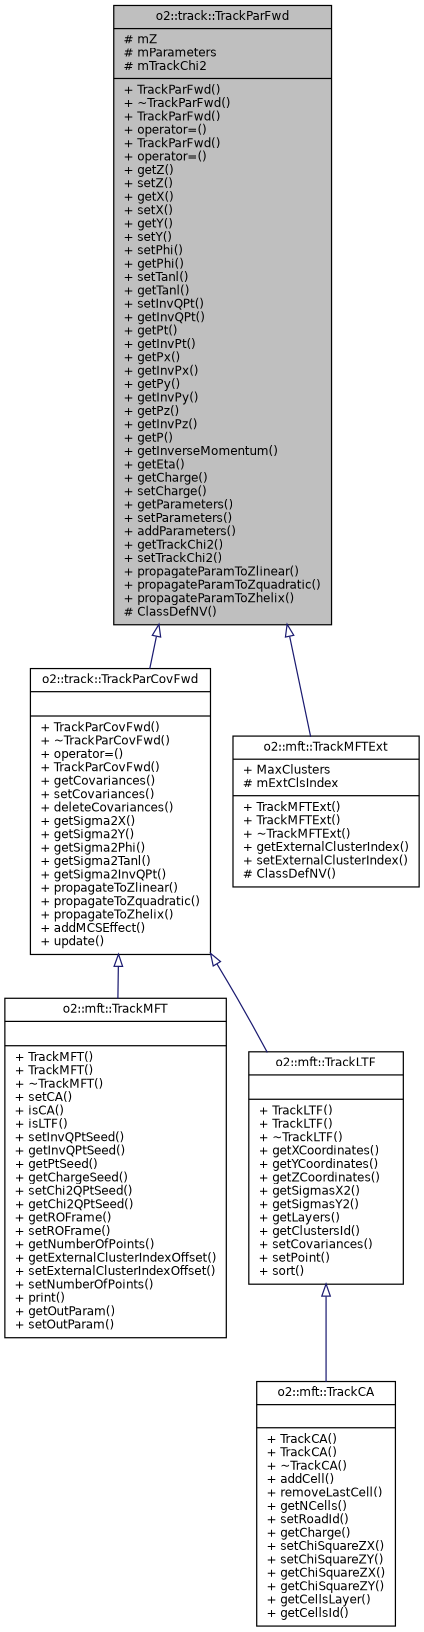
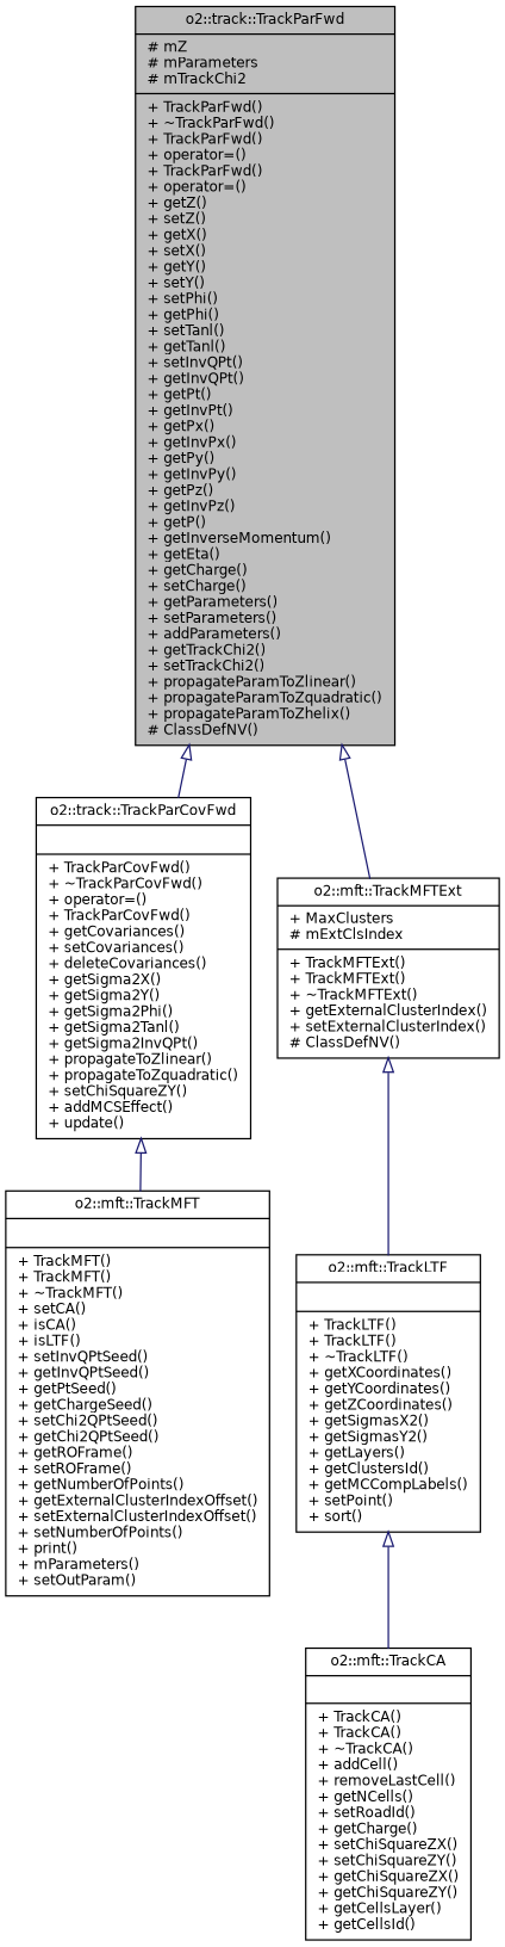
  digraph {
    node [color=black fontname=Helvetica fontsize=10 shape=record]
    edge [arrowtail=onormal color=midnightblue dir=back fontname=Helvetica fontsize=10 labelfontname=Helvetica labelfontsize=10 style=solid]
    n1 [fillcolor=grey75 fontcolor=black height=0.2 label="{o2::track::TrackParFwd\n|# mZ\l# mParameters\l# mTrackChi2\l|+ TrackParFwd()\l+ ~TrackParFwd()\l+ TrackParFwd()\l+ operator=()\l+ TrackParFwd()\l+ operator=()\l+ getZ()\l+ setZ()\l+ getX()\l+ setX()\l+ getY()\l+ setY()\l+ setPhi()\l+ getPhi()\l+ setTanl()\l+ getTanl()\l+ setInvQPt()\l+ getInvQPt()\l+ getPt()\l+ getInvPt()\l+ getPx()\l+ getInvPx()\l+ getPy()\l+ getInvPy()\l+ getPz()\l+ getInvPz()\l+ getP()\l+ getInverseMomentum()\l+ getEta()\l+ getCharge()\l+ setCharge()\l+ getParameters()\l+ setParameters()\l+ addParameters()\l+ getTrackChi2()\l+ setTrackChi2()\l+ propagateParamToZlinear()\l+ propagateParamToZquadratic()\l+ propagateParamToZhelix()\l# ClassDefNV()\l}" style=filled width=0.4]
-   n2 [height=0.2 label="{o2::track::TrackParCovFwd\n||+ TrackParCovFwd()\l+ ~TrackParCovFwd()\l+ operator=()\l+ TrackParCovFwd()\l+ getCovariances()\l+ setCovariances()\l+ deleteCovariances()\l+ getSigma2X()\l+ getSigma2Y()\l+ getSigma2Phi()\l+ getSigma2Tanl()\l+ getSigma2InvQPt()\l+ propagateToZlinear()\l+ propagateToZquadratic()\l+ propagateToZhelix()\l+ addMCSEffect()\l+ update()\l}" width=0.4]
+   n2 [height=0.2 label="{o2::track::TrackParCovFwd\n||+ TrackParCovFwd()\l+ ~TrackParCovFwd()\l+ operator=()\l+ TrackParCovFwd()\l+ getCovariances()\l+ setCovariances()\l+ deleteCovariances()\l+ getSigma2X()\l+ getSigma2Y()\l+ getSigma2Phi()\l+ getSigma2Tanl()\l+ getSigma2InvQPt()\l+ propagateToZlinear()\l+ propagateToZquadratic()\l+ setChiSquareZY()\l+ addMCSEffect()\l+ update()\l}" width=0.4]
    n3 [height=0.2 label="{o2::mft::TrackMFTExt\n|+ MaxClusters\l# mExtClsIndex\l|+ TrackMFTExt()\l+ TrackMFTExt()\l+ ~TrackMFTExt()\l+ getExternalClusterIndex()\l+ setExternalClusterIndex()\l# ClassDefNV()\l}" width=0.4]
-   n4 [height=0.2 label="{o2::mft::TrackMFT\n||+ TrackMFT()\l+ TrackMFT()\l+ ~TrackMFT()\l+ setCA()\l+ isCA()\l+ isLTF()\l+ setInvQPtSeed()\l+ getInvQPtSeed()\l+ getPtSeed()\l+ getChargeSeed()\l+ setChi2QPtSeed()\l+ getChi2QPtSeed()\l+ getROFrame()\l+ setROFrame()\l+ getNumberOfPoints()\l+ getExternalClusterIndexOffset()\l+ setExternalClusterIndexOffset()\l+ setNumberOfPoints()\l+ print()\l+ getOutParam()\l+ setOutParam()\l}" width=0.4]
-   n5 [height=0.2 label="{o2::mft::TrackLTF\n||+ TrackLTF()\l+ TrackLTF()\l+ ~TrackLTF()\l+ getXCoordinates()\l+ getYCoordinates()\l+ getZCoordinates()\l+ getSigmasX2()\l+ getSigmasY2()\l+ getLayers()\l+ getClustersId()\l+ setCovariances()\l+ setPoint()\l+ sort()\l}" width=0.4]
+   n4 [height=0.2 label="{o2::mft::TrackMFT\n||+ TrackMFT()\l+ TrackMFT()\l+ ~TrackMFT()\l+ setCA()\l+ isCA()\l+ isLTF()\l+ setInvQPtSeed()\l+ getInvQPtSeed()\l+ getPtSeed()\l+ getChargeSeed()\l+ setChi2QPtSeed()\l+ getChi2QPtSeed()\l+ getROFrame()\l+ setROFrame()\l+ getNumberOfPoints()\l+ getExternalClusterIndexOffset()\l+ setExternalClusterIndexOffset()\l+ setNumberOfPoints()\l+ print()\l+ mParameters()\l+ setOutParam()\l}" width=0.4]
+   n5 [height=0.2 label="{o2::mft::TrackLTF\n||+ TrackLTF()\l+ TrackLTF()\l+ ~TrackLTF()\l+ getXCoordinates()\l+ getYCoordinates()\l+ getZCoordinates()\l+ getSigmasX2()\l+ getSigmasY2()\l+ getLayers()\l+ getClustersId()\l+ getMCCompLabels()\l+ setPoint()\l+ sort()\l}" width=0.4]
    n6 [height=0.2 label="{o2::mft::TrackCA\n||+ TrackCA()\l+ TrackCA()\l+ ~TrackCA()\l+ addCell()\l+ removeLastCell()\l+ getNCells()\l+ setRoadId()\l+ getCharge()\l+ setChiSquareZX()\l+ setChiSquareZY()\l+ getChiSquareZX()\l+ getChiSquareZY()\l+ getCellsLayer()\l+ getCellsId()\l}" width=0.4]
    n1 -> n2
    n1 -> n3
    n2 -> n4
-   n2 -> n5
+   n3 -> n5
    n5 -> n6
  }
